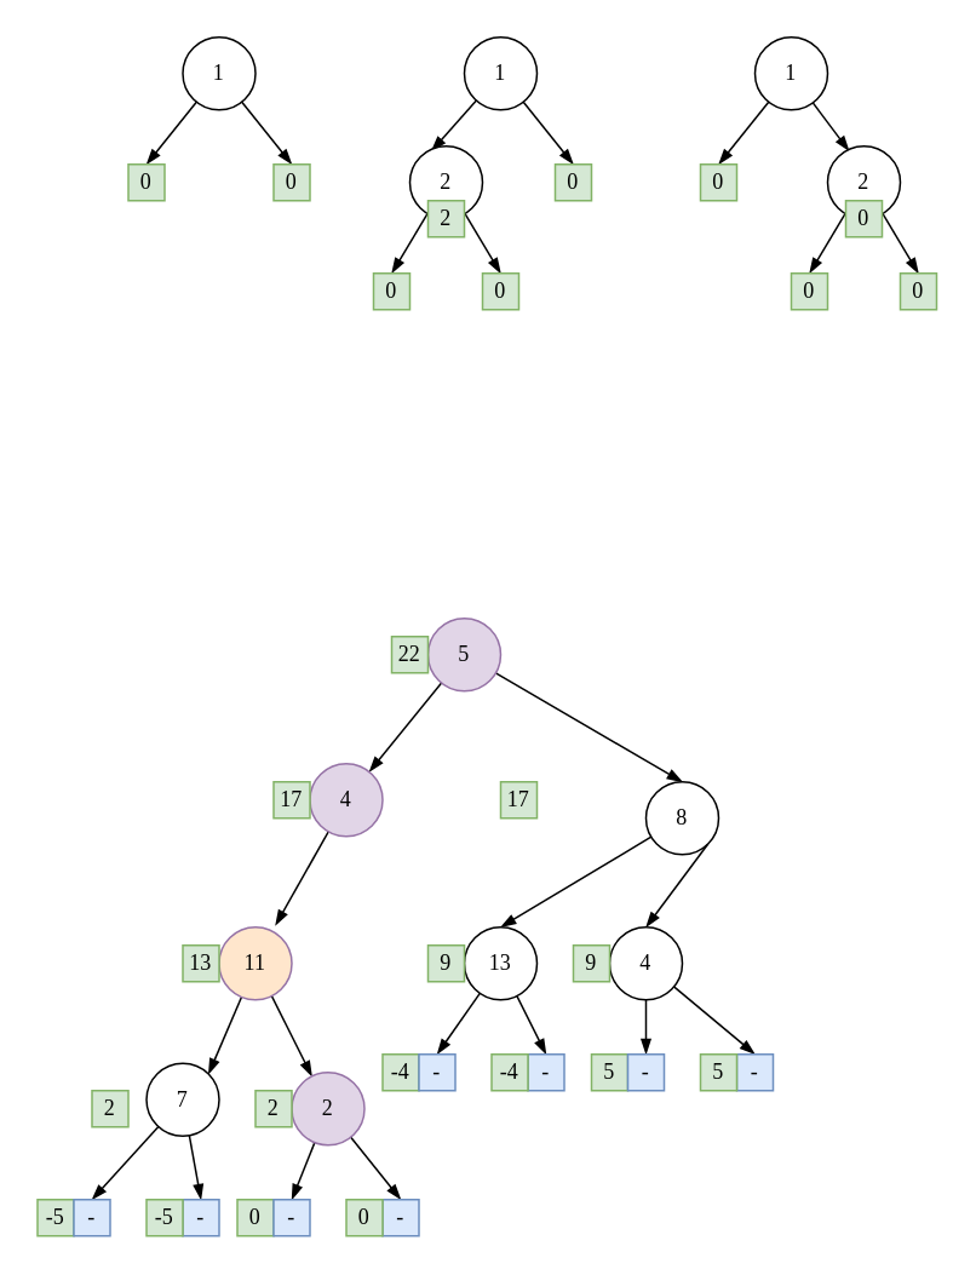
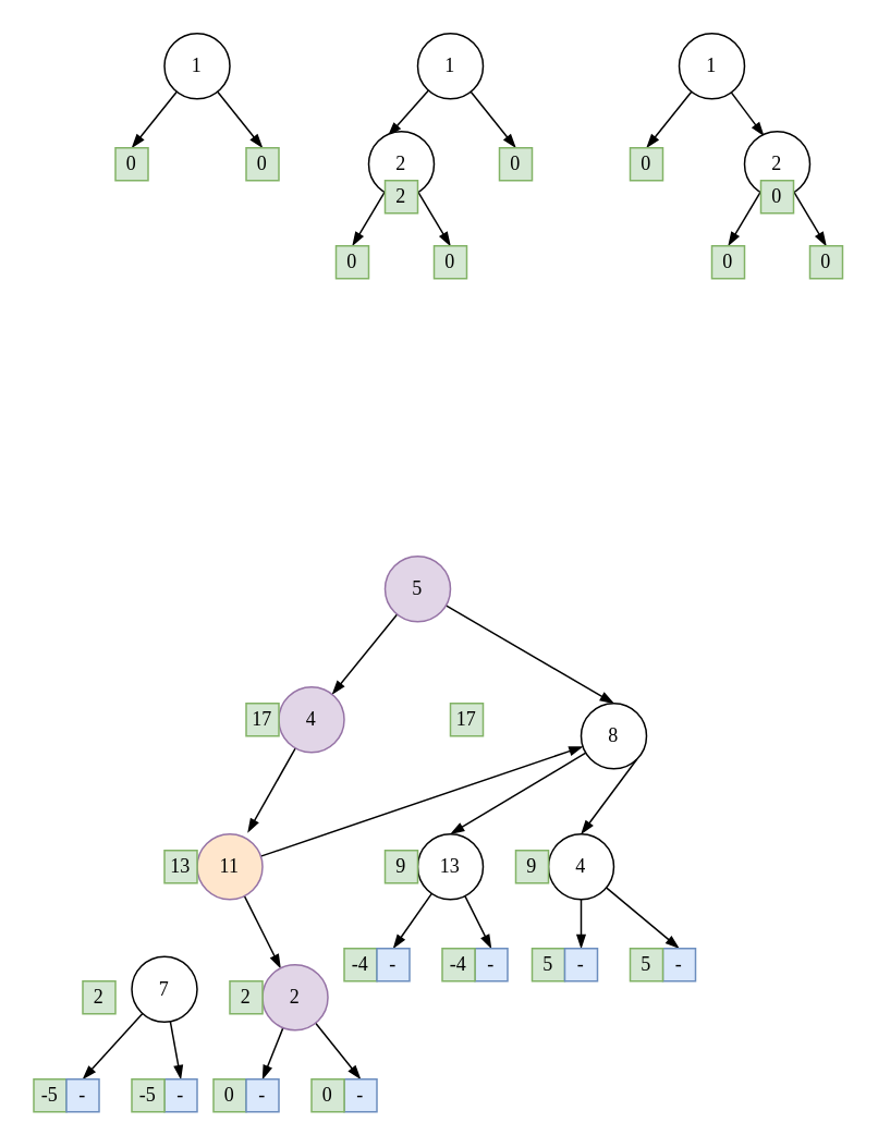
  <mxCell id="0" />
  <mxCell id="1" parent="0" />
  <mxCell id="2" style="rounded=0;orthogonalLoop=1;jettySize=auto;html=1;entryX=0.5;entryY=0;entryDx=0;entryDy=0;endArrow=blockThin;endFill=1;" parent="1" source="4" target="6" edge="1"><mxGeometry relative="1" as="geometry" /></mxCell>
  <mxCell id="3" value="" style="rounded=0;orthogonalLoop=1;jettySize=auto;html=1;endArrow=blockThin;endFill=1;" parent="1" source="4" target="12" edge="1"><mxGeometry relative="1" as="geometry" /></mxCell>
  <mxCell id="4" value="&lt;font face=&quot;Lucida Console&quot;&gt;5&lt;/font&gt;" style="ellipse;whiteSpace=wrap;html=1;aspect=fixed;fillColor=#e1d5e7;strokeColor=#9673a6;" parent="1" vertex="1"><mxGeometry x="235" y="340" width="40" height="40" as="geometry" /></mxCell>
  <mxCell id="5" value="" style="edgeStyle=none;rounded=0;orthogonalLoop=1;jettySize=auto;html=1;endArrow=blockThin;endFill=1;entryX=0.5;entryY=0;entryDx=0;entryDy=0;" parent="1" source="6" target="9" edge="1"><mxGeometry relative="1" as="geometry" /></mxCell>
  <mxCell id="6" value="&lt;font face=&quot;Lucida Console&quot;&gt;8&lt;/font&gt;" style="ellipse;whiteSpace=wrap;html=1;aspect=fixed;" parent="1" vertex="1"><mxGeometry x="355" y="430" width="40" height="40" as="geometry" /></mxCell>
  <mxCell id="7" style="edgeStyle=none;rounded=0;orthogonalLoop=1;jettySize=auto;html=1;entryX=0.5;entryY=0;entryDx=0;entryDy=0;endArrow=blockThin;endFill=1;" edge="1" parent="1" source="9" target="67"><mxGeometry relative="1" as="geometry" /></mxCell>
  <mxCell id="8" style="edgeStyle=none;rounded=0;orthogonalLoop=1;jettySize=auto;html=1;entryX=0.5;entryY=0;entryDx=0;entryDy=0;endArrow=blockThin;endFill=1;" edge="1" parent="1" source="9" target="68"><mxGeometry relative="1" as="geometry" /></mxCell>
  <mxCell id="9" value="&lt;font face=&quot;Lucida Console&quot;&gt;13&lt;/font&gt;" style="ellipse;whiteSpace=wrap;html=1;aspect=fixed;" parent="1" vertex="1"><mxGeometry x="255" y="510" width="40" height="40" as="geometry" /></mxCell>
  <mxCell id="10" style="rounded=0;orthogonalLoop=1;jettySize=auto;html=1;entryX=0.5;entryY=0;entryDx=0;entryDy=0;endArrow=blockThin;endFill=1;exitX=1;exitY=1;exitDx=0;exitDy=0;" parent="1" source="6" target="15" edge="1"><mxGeometry relative="1" as="geometry" /></mxCell>
  <mxCell id="11" style="edgeStyle=none;rounded=0;orthogonalLoop=1;jettySize=auto;html=1;entryX=0.775;entryY=-0.025;entryDx=0;entryDy=0;endArrow=blockThin;endFill=1;entryPerimeter=0;" parent="1" source="12" target="46" edge="1"><mxGeometry relative="1" as="geometry"><mxPoint x="165" y="480" as="targetPoint" /></mxGeometry></mxCell>
  <mxCell id="12" value="&lt;font face=&quot;Lucida Console&quot;&gt;4&lt;/font&gt;" style="ellipse;whiteSpace=wrap;html=1;aspect=fixed;fillColor=#e1d5e7;strokeColor=#9673a6;" parent="1" vertex="1"><mxGeometry x="170" y="420" width="40" height="40" as="geometry" /></mxCell>
  <mxCell id="13" style="edgeStyle=none;rounded=0;orthogonalLoop=1;jettySize=auto;html=1;entryX=0.5;entryY=0;entryDx=0;entryDy=0;endArrow=blockThin;endFill=1;" edge="1" parent="1" source="15" target="71"><mxGeometry relative="1" as="geometry" /></mxCell>
  <mxCell id="14" style="edgeStyle=none;rounded=0;orthogonalLoop=1;jettySize=auto;html=1;entryX=0.5;entryY=0;entryDx=0;entryDy=0;endArrow=blockThin;endFill=1;" edge="1" parent="1" source="15" target="72"><mxGeometry relative="1" as="geometry" /></mxCell>
  <mxCell id="15" value="&lt;font face=&quot;Lucida Console&quot;&gt;4&lt;/font&gt;" style="ellipse;whiteSpace=wrap;html=1;aspect=fixed;" parent="1" vertex="1"><mxGeometry x="335" y="510" width="40" height="40" as="geometry" /></mxCell>
  <mxCell id="16" value="&lt;font face=&quot;Lucida Console&quot;&gt;9&lt;/font&gt;" style="rounded=0;whiteSpace=wrap;html=1;fillColor=#d5e8d4;strokeColor=#82b366;" parent="1" vertex="1"><mxGeometry x="235" y="520" width="20" height="20" as="geometry" /></mxCell>
  <mxCell id="17" value="&lt;font face=&quot;Lucida Console&quot;&gt;9&lt;/font&gt;" style="rounded=0;whiteSpace=wrap;html=1;fillColor=#d5e8d4;strokeColor=#82b366;" parent="1" vertex="1"><mxGeometry x="315" y="520" width="20" height="20" as="geometry" /></mxCell>
- <mxCell id="18" value="&lt;font face=&quot;Lucida Console&quot;&gt;22&lt;/font&gt;" style="rounded=0;whiteSpace=wrap;html=1;fillColor=#d5e8d4;strokeColor=#82b366;" parent="1" vertex="1"><mxGeometry x="215" y="350" width="20" height="20" as="geometry" /></mxCell>
  <mxCell id="19" style="rounded=0;orthogonalLoop=1;jettySize=auto;html=1;entryX=0.296;entryY=0.068;entryDx=0;entryDy=0;endArrow=blockThin;endFill=1;entryPerimeter=0;" parent="1" source="21" target="24" edge="1"><mxGeometry relative="1" as="geometry" /></mxCell>
  <mxCell id="20" style="edgeStyle=none;rounded=0;orthogonalLoop=1;jettySize=auto;html=1;entryX=0.5;entryY=0;entryDx=0;entryDy=0;endArrow=blockThin;endFill=1;" parent="1" source="21" target="27" edge="1"><mxGeometry relative="1" as="geometry" /></mxCell>
  <mxCell id="21" value="&lt;font face=&quot;Lucida Console&quot;&gt;1&lt;/font&gt;" style="ellipse;whiteSpace=wrap;html=1;aspect=fixed;" parent="1" vertex="1"><mxGeometry x="415" y="20" width="40" height="40" as="geometry" /></mxCell>
  <mxCell id="22" style="rounded=0;orthogonalLoop=1;jettySize=auto;html=1;entryX=0.5;entryY=0;entryDx=0;entryDy=0;endArrow=blockThin;endFill=1;" parent="1" source="24" target="25" edge="1"><mxGeometry relative="1" as="geometry" /></mxCell>
  <mxCell id="23" style="edgeStyle=none;rounded=0;orthogonalLoop=1;jettySize=auto;html=1;entryX=0.5;entryY=0;entryDx=0;entryDy=0;endArrow=blockThin;endFill=1;" parent="1" source="24" target="26" edge="1"><mxGeometry relative="1" as="geometry" /></mxCell>
  <mxCell id="24" value="&lt;font face=&quot;Lucida Console&quot;&gt;2&lt;/font&gt;" style="ellipse;whiteSpace=wrap;html=1;aspect=fixed;" parent="1" vertex="1"><mxGeometry x="455" y="80" width="40" height="40" as="geometry" /></mxCell>
  <mxCell id="25" value="&lt;font face=&quot;Lucida Console&quot;&gt;0&lt;/font&gt;" style="rounded=0;whiteSpace=wrap;html=1;fillColor=#d5e8d4;strokeColor=#82b366;" parent="1" vertex="1"><mxGeometry x="435" y="150" width="20" height="20" as="geometry" /></mxCell>
  <mxCell id="26" value="&lt;font face=&quot;Lucida Console&quot;&gt;0&lt;/font&gt;" style="rounded=0;whiteSpace=wrap;html=1;fillColor=#d5e8d4;strokeColor=#82b366;" parent="1" vertex="1"><mxGeometry x="495" y="150" width="20" height="20" as="geometry" /></mxCell>
  <mxCell id="27" value="&lt;font face=&quot;Lucida Console&quot;&gt;0&lt;/font&gt;" style="rounded=0;whiteSpace=wrap;html=1;fillColor=#d5e8d4;strokeColor=#82b366;" parent="1" vertex="1"><mxGeometry x="385" y="90" width="20" height="20" as="geometry" /></mxCell>
  <mxCell id="28" value="&lt;font face=&quot;Lucida Console&quot;&gt;0&lt;/font&gt;" style="rounded=0;whiteSpace=wrap;html=1;fillColor=#d5e8d4;strokeColor=#82b366;" parent="1" vertex="1"><mxGeometry x="465" y="110" width="20" height="20" as="geometry" /></mxCell>
  <mxCell id="29" style="edgeStyle=none;rounded=0;orthogonalLoop=1;jettySize=auto;html=1;entryX=0.5;entryY=0;entryDx=0;entryDy=0;endArrow=blockThin;endFill=1;" parent="1" source="31" target="32" edge="1"><mxGeometry relative="1" as="geometry" /></mxCell>
  <mxCell id="30" style="rounded=0;orthogonalLoop=1;jettySize=auto;html=1;entryX=0.5;entryY=0;entryDx=0;entryDy=0;endArrow=blockThin;endFill=1;" parent="1" source="31" target="33" edge="1"><mxGeometry relative="1" as="geometry" /></mxCell>
  <mxCell id="31" value="&lt;font face=&quot;Lucida Console&quot;&gt;1&lt;/font&gt;" style="ellipse;whiteSpace=wrap;html=1;aspect=fixed;" parent="1" vertex="1"><mxGeometry x="100" y="20" width="40" height="40" as="geometry" /></mxCell>
  <mxCell id="32" value="&lt;font face=&quot;Lucida Console&quot;&gt;0&lt;/font&gt;" style="rounded=0;whiteSpace=wrap;html=1;fillColor=#d5e8d4;strokeColor=#82b366;" parent="1" vertex="1"><mxGeometry x="70" y="90" width="20" height="20" as="geometry" /></mxCell>
  <mxCell id="33" value="&lt;font face=&quot;Lucida Console&quot;&gt;0&lt;/font&gt;" style="rounded=0;whiteSpace=wrap;html=1;fillColor=#d5e8d4;strokeColor=#82b366;" parent="1" vertex="1"><mxGeometry x="150" y="90" width="20" height="20" as="geometry" /></mxCell>
  <mxCell id="34" style="rounded=0;orthogonalLoop=1;jettySize=auto;html=1;entryX=0.296;entryY=0.068;entryDx=0;entryDy=0;endArrow=blockThin;endFill=1;entryPerimeter=0;" parent="1" source="36" target="39" edge="1"><mxGeometry relative="1" as="geometry" /></mxCell>
  <mxCell id="35" style="edgeStyle=none;rounded=0;orthogonalLoop=1;jettySize=auto;html=1;entryX=0.5;entryY=0;entryDx=0;entryDy=0;endArrow=blockThin;endFill=1;" parent="1" source="36" target="42" edge="1"><mxGeometry relative="1" as="geometry" /></mxCell>
  <mxCell id="36" value="&lt;font face=&quot;Lucida Console&quot;&gt;1&lt;/font&gt;" style="ellipse;whiteSpace=wrap;html=1;aspect=fixed;" parent="1" vertex="1"><mxGeometry x="255" y="20" width="40" height="40" as="geometry" /></mxCell>
  <mxCell id="37" style="rounded=0;orthogonalLoop=1;jettySize=auto;html=1;entryX=0.5;entryY=0;entryDx=0;entryDy=0;endArrow=blockThin;endFill=1;" parent="1" source="39" target="40" edge="1"><mxGeometry relative="1" as="geometry" /></mxCell>
  <mxCell id="38" style="edgeStyle=none;rounded=0;orthogonalLoop=1;jettySize=auto;html=1;entryX=0.5;entryY=0;entryDx=0;entryDy=0;endArrow=blockThin;endFill=1;" parent="1" source="39" target="41" edge="1"><mxGeometry relative="1" as="geometry" /></mxCell>
  <mxCell id="39" value="&lt;font face=&quot;Lucida Console&quot;&gt;2&lt;/font&gt;" style="ellipse;whiteSpace=wrap;html=1;aspect=fixed;" parent="1" vertex="1"><mxGeometry x="225" y="80" width="40" height="40" as="geometry" /></mxCell>
  <mxCell id="40" value="&lt;font face=&quot;Lucida Console&quot;&gt;0&lt;/font&gt;" style="rounded=0;whiteSpace=wrap;html=1;fillColor=#d5e8d4;strokeColor=#82b366;" parent="1" vertex="1"><mxGeometry x="205" y="150" width="20" height="20" as="geometry" /></mxCell>
  <mxCell id="41" value="&lt;font face=&quot;Lucida Console&quot;&gt;0&lt;/font&gt;" style="rounded=0;whiteSpace=wrap;html=1;fillColor=#d5e8d4;strokeColor=#82b366;" parent="1" vertex="1"><mxGeometry x="265" y="150" width="20" height="20" as="geometry" /></mxCell>
  <mxCell id="42" value="&lt;font face=&quot;Lucida Console&quot;&gt;0&lt;/font&gt;" style="rounded=0;whiteSpace=wrap;html=1;fillColor=#d5e8d4;strokeColor=#82b366;" parent="1" vertex="1"><mxGeometry x="305" y="90" width="20" height="20" as="geometry" /></mxCell>
  <mxCell id="43" value="&lt;font face=&quot;Lucida Console&quot;&gt;2&lt;/font&gt;" style="rounded=0;whiteSpace=wrap;html=1;fillColor=#d5e8d4;strokeColor=#82b366;" parent="1" vertex="1"><mxGeometry x="235" y="110" width="20" height="20" as="geometry" /></mxCell>
- <mxCell id="44" style="rounded=0;orthogonalLoop=1;jettySize=auto;html=1;entryX=1;entryY=0;entryDx=0;entryDy=0;endArrow=blockThin;endFill=1;" edge="1" parent="1" source="46" target="49"><mxGeometry relative="1" as="geometry" /></mxCell>
+ <mxCell id="44" style="rounded=0;orthogonalLoop=1;jettySize=auto;html=1;endArrow=blockThin;endFill=1;" edge="1" parent="1" source="46" target="6"><mxGeometry relative="1" as="geometry" /></mxCell>
  <mxCell id="45" style="edgeStyle=none;rounded=0;orthogonalLoop=1;jettySize=auto;html=1;endArrow=blockThin;endFill=1;" edge="1" parent="1" source="46" target="52"><mxGeometry relative="1" as="geometry" /></mxCell>
  <mxCell id="46" value="&lt;font face=&quot;Lucida Console&quot;&gt;11&lt;/font&gt;" style="ellipse;whiteSpace=wrap;html=1;aspect=fixed;fillColor=#ffe6cc;strokeColor=#9673a6;" vertex="1" parent="1"><mxGeometry x="120" y="510" width="40" height="40" as="geometry" /></mxCell>
  <mxCell id="47" style="edgeStyle=none;rounded=0;orthogonalLoop=1;jettySize=auto;html=1;entryX=0.5;entryY=0;entryDx=0;entryDy=0;endArrow=blockThin;endFill=1;" edge="1" parent="1" source="49" target="58"><mxGeometry relative="1" as="geometry" /></mxCell>
  <mxCell id="48" style="edgeStyle=none;rounded=0;orthogonalLoop=1;jettySize=auto;html=1;entryX=0.5;entryY=0;entryDx=0;entryDy=0;endArrow=blockThin;endFill=1;" edge="1" parent="1" source="49" target="59"><mxGeometry relative="1" as="geometry" /></mxCell>
  <mxCell id="49" value="&lt;font face=&quot;Lucida Console&quot;&gt;7&lt;/font&gt;" style="ellipse;whiteSpace=wrap;html=1;aspect=fixed;" vertex="1" parent="1"><mxGeometry x="80" y="585" width="40" height="40" as="geometry" /></mxCell>
  <mxCell id="50" style="edgeStyle=none;rounded=0;orthogonalLoop=1;jettySize=auto;html=1;entryX=0.5;entryY=0;entryDx=0;entryDy=0;endArrow=blockThin;endFill=1;" edge="1" parent="1" source="52" target="62"><mxGeometry relative="1" as="geometry" /></mxCell>
  <mxCell id="51" style="edgeStyle=none;rounded=0;orthogonalLoop=1;jettySize=auto;html=1;entryX=0.5;entryY=0;entryDx=0;entryDy=0;endArrow=blockThin;endFill=1;" edge="1" parent="1" source="52" target="63"><mxGeometry relative="1" as="geometry" /></mxCell>
  <mxCell id="52" value="&lt;font face=&quot;Lucida Console&quot;&gt;2&lt;/font&gt;" style="ellipse;whiteSpace=wrap;html=1;aspect=fixed;fillColor=#e1d5e7;strokeColor=#9673a6;" vertex="1" parent="1"><mxGeometry x="160" y="590" width="40" height="40" as="geometry" /></mxCell>
  <mxCell id="53" value="&lt;font face=&quot;Lucida Console&quot;&gt;17&lt;/font&gt;" style="rounded=0;whiteSpace=wrap;html=1;fillColor=#d5e8d4;strokeColor=#82b366;" vertex="1" parent="1"><mxGeometry x="150" y="430" width="20" height="20" as="geometry" /></mxCell>
  <mxCell id="54" value="&lt;font face=&quot;Lucida Console&quot;&gt;17&lt;/font&gt;" style="rounded=0;whiteSpace=wrap;html=1;fillColor=#d5e8d4;strokeColor=#82b366;" vertex="1" parent="1"><mxGeometry x="275" y="430" width="20" height="20" as="geometry" /></mxCell>
  <mxCell id="55" value="&lt;font face=&quot;Lucida Console&quot;&gt;13&lt;/font&gt;" style="rounded=0;whiteSpace=wrap;html=1;fillColor=#d5e8d4;strokeColor=#82b366;" vertex="1" parent="1"><mxGeometry x="100" y="520" width="20" height="20" as="geometry" /></mxCell>
  <mxCell id="56" value="&lt;font face=&quot;Lucida Console&quot;&gt;2&lt;/font&gt;" style="rounded=0;whiteSpace=wrap;html=1;fillColor=#d5e8d4;strokeColor=#82b366;" vertex="1" parent="1"><mxGeometry x="50" y="600" width="20" height="20" as="geometry" /></mxCell>
  <mxCell id="57" value="&lt;font face=&quot;Lucida Console&quot;&gt;-5&lt;/font&gt;" style="rounded=0;whiteSpace=wrap;html=1;fillColor=#d5e8d4;strokeColor=#82b366;" vertex="1" parent="1"><mxGeometry x="20" y="660" width="20" height="20" as="geometry" /></mxCell>
  <mxCell id="58" value="&lt;font face=&quot;Lucida Console&quot;&gt;-&lt;/font&gt;" style="rounded=0;whiteSpace=wrap;html=1;fillColor=#dae8fc;strokeColor=#6c8ebf;" vertex="1" parent="1"><mxGeometry x="40" y="660" width="20" height="20" as="geometry" /></mxCell>
  <mxCell id="59" value="&lt;font face=&quot;Lucida Console&quot;&gt;-&lt;/font&gt;" style="rounded=0;whiteSpace=wrap;html=1;fillColor=#dae8fc;strokeColor=#6c8ebf;" vertex="1" parent="1"><mxGeometry x="100" y="660" width="20" height="20" as="geometry" /></mxCell>
  <mxCell id="60" value="&lt;font face=&quot;Lucida Console&quot;&gt;-5&lt;/font&gt;" style="rounded=0;whiteSpace=wrap;html=1;fillColor=#d5e8d4;strokeColor=#82b366;" vertex="1" parent="1"><mxGeometry x="80" y="660" width="20" height="20" as="geometry" /></mxCell>
  <mxCell id="61" value="&lt;font face=&quot;Lucida Console&quot;&gt;0&lt;/font&gt;" style="rounded=0;whiteSpace=wrap;html=1;fillColor=#d5e8d4;strokeColor=#82b366;" vertex="1" parent="1"><mxGeometry x="130" y="660" width="20" height="20" as="geometry" /></mxCell>
  <mxCell id="62" value="&lt;font face=&quot;Lucida Console&quot;&gt;-&lt;/font&gt;" style="rounded=0;whiteSpace=wrap;html=1;fillColor=#dae8fc;strokeColor=#6c8ebf;" vertex="1" parent="1"><mxGeometry x="150" y="660" width="20" height="20" as="geometry" /></mxCell>
  <mxCell id="63" value="&lt;font face=&quot;Lucida Console&quot;&gt;-&lt;/font&gt;" style="rounded=0;whiteSpace=wrap;html=1;fillColor=#dae8fc;strokeColor=#6c8ebf;" vertex="1" parent="1"><mxGeometry x="210" y="660" width="20" height="20" as="geometry" /></mxCell>
  <mxCell id="64" value="&lt;font face=&quot;Lucida Console&quot;&gt;0&lt;/font&gt;" style="rounded=0;whiteSpace=wrap;html=1;fillColor=#d5e8d4;strokeColor=#82b366;" vertex="1" parent="1"><mxGeometry x="190" y="660" width="20" height="20" as="geometry" /></mxCell>
  <mxCell id="65" value="&lt;font face=&quot;Lucida Console&quot;&gt;2&lt;/font&gt;" style="rounded=0;whiteSpace=wrap;html=1;fillColor=#d5e8d4;strokeColor=#82b366;" vertex="1" parent="1"><mxGeometry x="140" y="600" width="20" height="20" as="geometry" /></mxCell>
  <mxCell id="66" value="&lt;font face=&quot;Lucida Console&quot;&gt;-4&lt;/font&gt;" style="rounded=0;whiteSpace=wrap;html=1;fillColor=#d5e8d4;strokeColor=#82b366;" vertex="1" parent="1"><mxGeometry x="210" y="580" width="20" height="20" as="geometry" /></mxCell>
  <mxCell id="67" value="&lt;font face=&quot;Lucida Console&quot;&gt;-&lt;/font&gt;" style="rounded=0;whiteSpace=wrap;html=1;fillColor=#dae8fc;strokeColor=#6c8ebf;" vertex="1" parent="1"><mxGeometry x="230" y="580" width="20" height="20" as="geometry" /></mxCell>
  <mxCell id="68" value="&lt;font face=&quot;Lucida Console&quot;&gt;-&lt;/font&gt;" style="rounded=0;whiteSpace=wrap;html=1;fillColor=#dae8fc;strokeColor=#6c8ebf;" vertex="1" parent="1"><mxGeometry x="290" y="580" width="20" height="20" as="geometry" /></mxCell>
  <mxCell id="69" value="&lt;font face=&quot;Lucida Console&quot;&gt;-4&lt;/font&gt;" style="rounded=0;whiteSpace=wrap;html=1;fillColor=#d5e8d4;strokeColor=#82b366;" vertex="1" parent="1"><mxGeometry x="270" y="580" width="20" height="20" as="geometry" /></mxCell>
  <mxCell id="70" value="&lt;font face=&quot;Lucida Console&quot;&gt;5&lt;/font&gt;" style="rounded=0;whiteSpace=wrap;html=1;fillColor=#d5e8d4;strokeColor=#82b366;" vertex="1" parent="1"><mxGeometry x="325" y="580" width="20" height="20" as="geometry" /></mxCell>
  <mxCell id="71" value="&lt;font face=&quot;Lucida Console&quot;&gt;-&lt;/font&gt;" style="rounded=0;whiteSpace=wrap;html=1;fillColor=#dae8fc;strokeColor=#6c8ebf;" vertex="1" parent="1"><mxGeometry x="345" y="580" width="20" height="20" as="geometry" /></mxCell>
  <mxCell id="72" value="&lt;font face=&quot;Lucida Console&quot;&gt;-&lt;/font&gt;" style="rounded=0;whiteSpace=wrap;html=1;fillColor=#dae8fc;strokeColor=#6c8ebf;" vertex="1" parent="1"><mxGeometry x="405" y="580" width="20" height="20" as="geometry" /></mxCell>
  <mxCell id="73" value="&lt;font face=&quot;Lucida Console&quot;&gt;5&lt;/font&gt;" style="rounded=0;whiteSpace=wrap;html=1;fillColor=#d5e8d4;strokeColor=#82b366;" vertex="1" parent="1"><mxGeometry x="385" y="580" width="20" height="20" as="geometry" /></mxCell>
